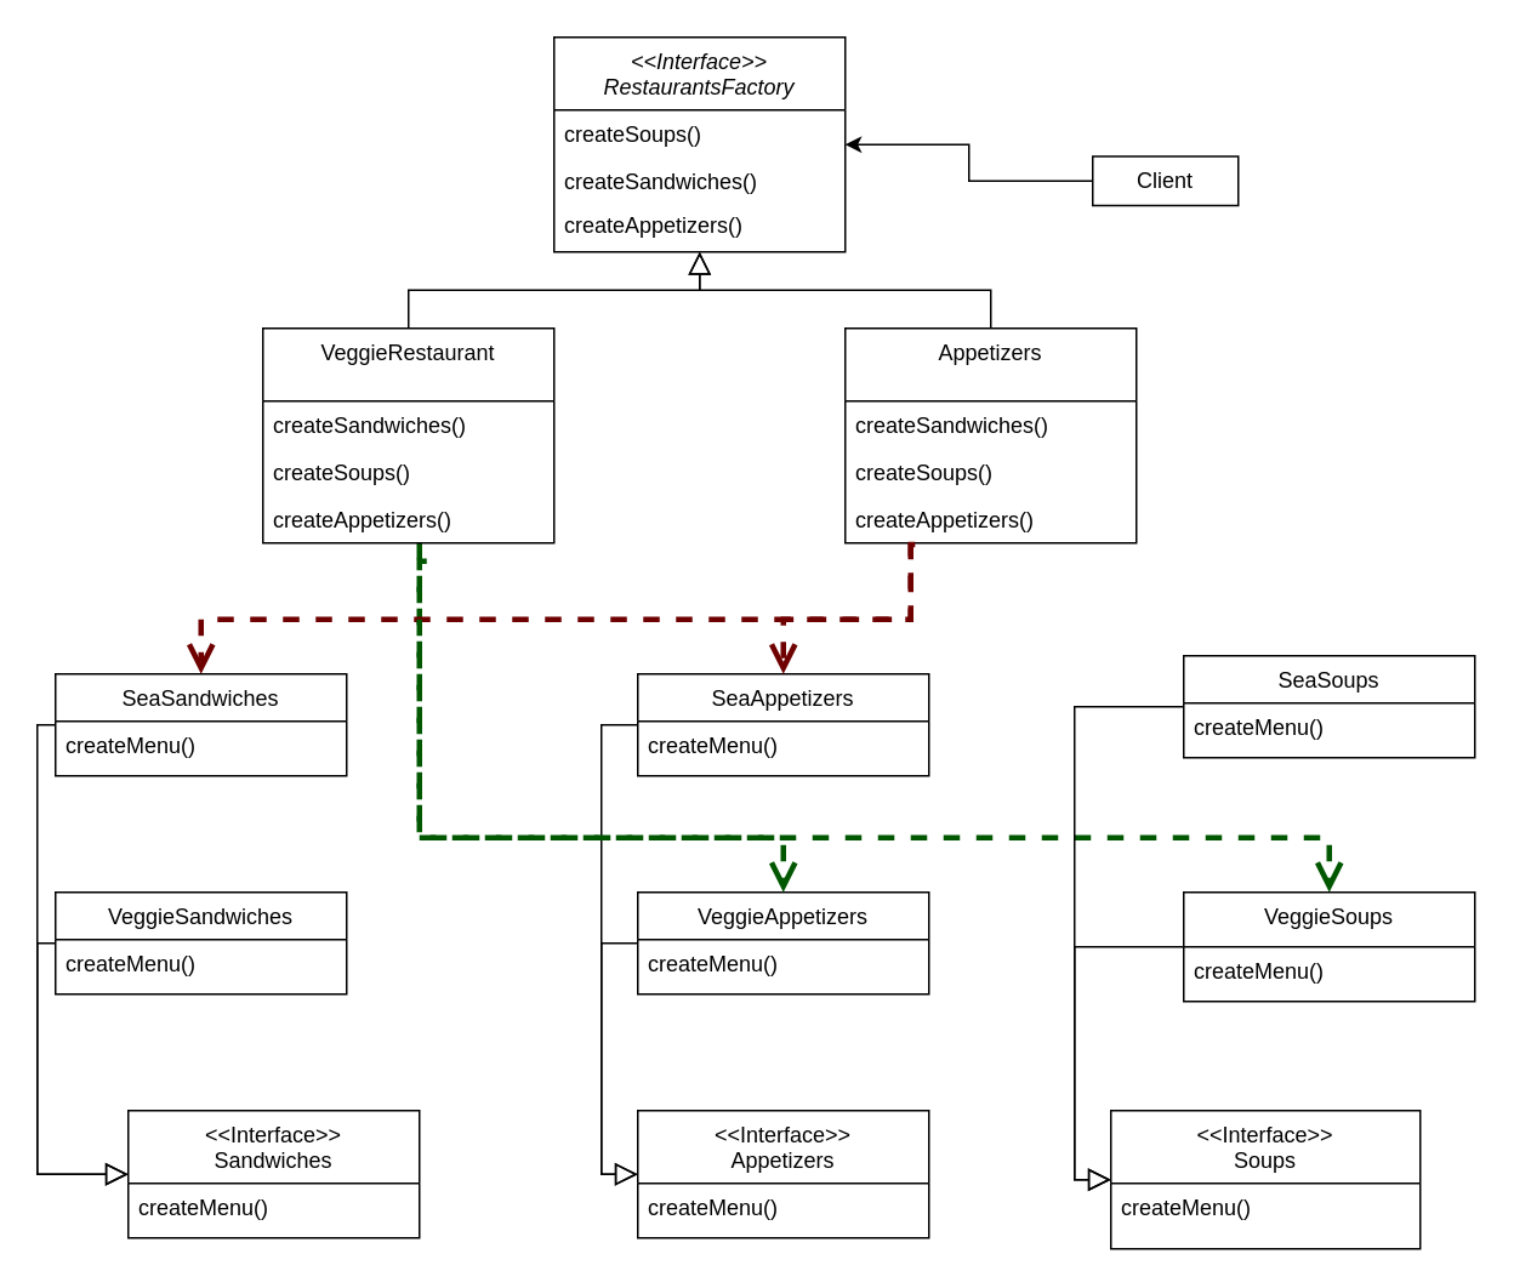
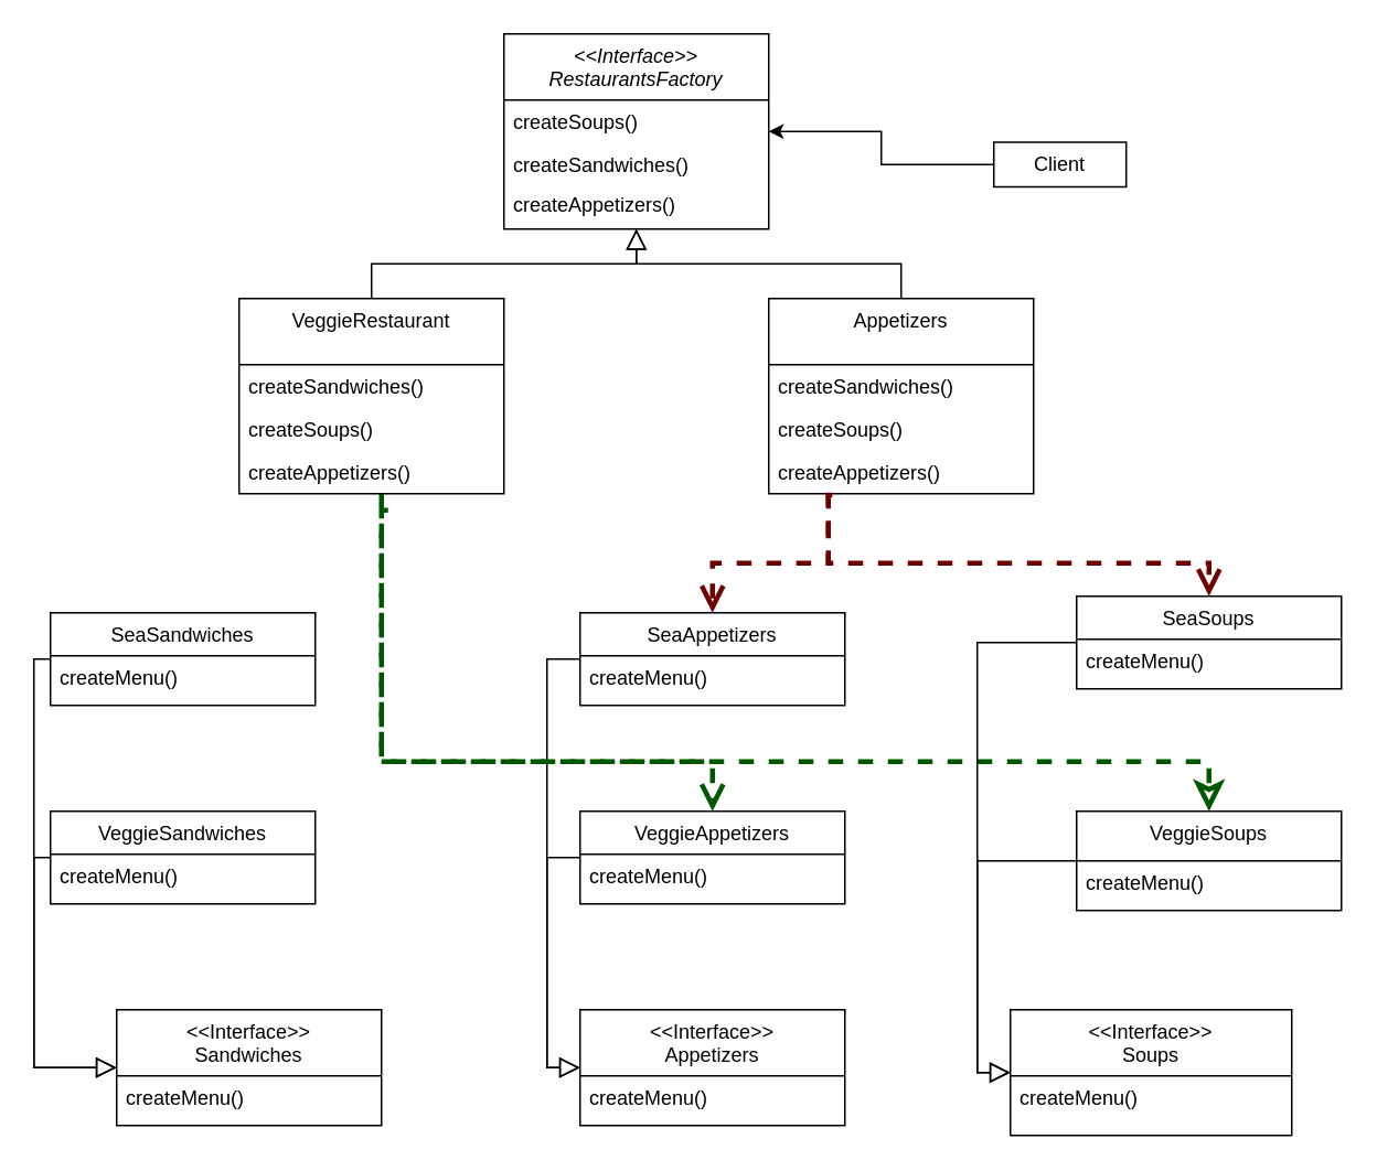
  <mxCell id="0" />
  <mxCell id="1" parent="0" />
  <mxCell id="2" value="&lt;&lt;Interface&gt;&gt;&#10;RestaurantsFactory" style="swimlane;fontStyle=2;align=center;verticalAlign=top;childLayout=stackLayout;horizontal=1;startSize=40;horizontalStack=0;resizeParent=1;resizeLast=0;collapsible=1;marginBottom=0;rounded=0;shadow=0;strokeWidth=1;" parent="1" vertex="1"><mxGeometry x="304" y="20" width="160" height="118" as="geometry"><mxRectangle x="230" y="140" width="160" height="26" as="alternateBounds" /></mxGeometry></mxCell>
  <mxCell id="3" value="createSoups()" style="text;align=left;verticalAlign=top;spacingLeft=4;spacingRight=4;overflow=hidden;rotatable=0;points=[[0,0.5],[1,0.5]];portConstraint=eastwest;rounded=0;shadow=0;html=0;" parent="2" vertex="1"><mxGeometry y="40" width="160" height="26" as="geometry" /></mxCell>
  <mxCell id="4" value="createSandwiches()" style="text;align=left;verticalAlign=top;spacingLeft=4;spacingRight=4;overflow=hidden;rotatable=0;points=[[0,0.5],[1,0.5]];portConstraint=eastwest;rounded=0;shadow=0;html=0;" vertex="1" parent="2"><mxGeometry y="66" width="160" height="24" as="geometry" /></mxCell>
  <mxCell id="5" value="createAppetizers()" style="text;align=left;verticalAlign=top;spacingLeft=4;spacingRight=4;overflow=hidden;rotatable=0;points=[[0,0.5],[1,0.5]];portConstraint=eastwest;rounded=0;shadow=0;html=0;" parent="2" vertex="1"><mxGeometry y="90" width="160" height="26" as="geometry" /></mxCell>
  <mxCell id="6" value="&lt;&lt;Interface&gt;&gt;&#10;Sandwiches" style="swimlane;fontStyle=0;align=center;verticalAlign=top;childLayout=stackLayout;horizontal=1;startSize=40;horizontalStack=0;resizeParent=1;resizeLast=0;collapsible=1;marginBottom=0;rounded=0;shadow=0;strokeWidth=1;" parent="1" vertex="1"><mxGeometry x="70" y="610" width="160" height="70" as="geometry"><mxRectangle x="130" y="380" width="160" height="26" as="alternateBounds" /></mxGeometry></mxCell>
  <mxCell id="7" value="createMenu()" style="text;align=left;verticalAlign=top;spacingLeft=4;spacingRight=4;overflow=hidden;rotatable=0;points=[[0,0.5],[1,0.5]];portConstraint=eastwest;rounded=0;shadow=0;html=0;" parent="6" vertex="1"><mxGeometry y="40" width="160" height="26" as="geometry" /></mxCell>
  <mxCell id="8" value="&lt;&lt;Interface&gt;&gt;&#10;Soups" style="swimlane;fontStyle=0;align=center;verticalAlign=top;childLayout=stackLayout;horizontal=1;startSize=40;horizontalStack=0;resizeParent=1;resizeLast=0;collapsible=1;marginBottom=0;rounded=0;shadow=0;strokeWidth=1;" parent="1" vertex="1"><mxGeometry x="610" y="610" width="170" height="76" as="geometry"><mxRectangle x="550" y="140" width="160" height="26" as="alternateBounds" /></mxGeometry></mxCell>
  <mxCell id="9" value="createMenu()" style="text;align=left;verticalAlign=top;spacingLeft=4;spacingRight=4;overflow=hidden;rotatable=0;points=[[0,0.5],[1,0.5]];portConstraint=eastwest;" parent="8" vertex="1"><mxGeometry y="40" width="170" height="26" as="geometry" /></mxCell>
  <mxCell id="10" style="edgeStyle=orthogonalEdgeStyle;rounded=0;orthogonalLoop=1;jettySize=auto;html=1;endArrow=block;endFill=0;endSize=10;" parent="1" source="12" target="2" edge="1"><mxGeometry relative="1" as="geometry" /></mxCell>
- <mxCell id="11" style="edgeStyle=orthogonalEdgeStyle;rounded=0;orthogonalLoop=1;jettySize=auto;html=1;entryX=0.5;entryY=0;entryDx=0;entryDy=0;endSize=10;endArrow=open;endFill=0;dashed=1;fillColor=#008a00;strokeColor=#005700;strokeWidth=3;" parent="1" source="12" target="27" edge="1"><mxGeometry relative="1" as="geometry"><Array as="points"><mxPoint x="230" y="460" /><mxPoint x="730" y="460" /></Array></mxGeometry></mxCell>
+ <mxCell id="11" style="edgeStyle=orthogonalEdgeStyle;rounded=0;orthogonalLoop=1;jettySize=auto;html=1;entryX=0.5;entryY=0;entryDx=0;entryDy=0;endSize=10;endArrow=classic;endFill=0;dashed=1;fillColor=#008a00;strokeColor=#005700;strokeWidth=3;" parent="1" source="12" target="27" edge="1"><mxGeometry relative="1" as="geometry"><Array as="points"><mxPoint x="230" y="460" /><mxPoint x="730" y="460" /></Array></mxGeometry></mxCell>
  <mxCell id="12" value="VeggieRestaurant" style="swimlane;fontStyle=0;align=center;verticalAlign=top;childLayout=stackLayout;horizontal=1;startSize=40;horizontalStack=0;resizeParent=1;resizeLast=0;collapsible=1;marginBottom=0;rounded=0;shadow=0;strokeWidth=1;" parent="1" vertex="1"><mxGeometry x="144" y="180" width="160" height="118" as="geometry"><mxRectangle x="230" y="140" width="160" height="26" as="alternateBounds" /></mxGeometry></mxCell>
  <mxCell id="13" value="createSandwiches()" style="text;align=left;verticalAlign=top;spacingLeft=4;spacingRight=4;overflow=hidden;rotatable=0;points=[[0,0.5],[1,0.5]];portConstraint=eastwest;rounded=0;shadow=0;html=0;" parent="12" vertex="1"><mxGeometry y="40" width="160" height="26" as="geometry" /></mxCell>
  <mxCell id="14" value="createSoups()" style="text;align=left;verticalAlign=top;spacingLeft=4;spacingRight=4;overflow=hidden;rotatable=0;points=[[0,0.5],[1,0.5]];portConstraint=eastwest;rounded=0;shadow=0;html=0;" vertex="1" parent="12"><mxGeometry y="66" width="160" height="26" as="geometry" /></mxCell>
  <mxCell id="15" value="createAppetizers()" style="text;align=left;verticalAlign=top;spacingLeft=4;spacingRight=4;overflow=hidden;rotatable=0;points=[[0,0.5],[1,0.5]];portConstraint=eastwest;rounded=0;shadow=0;html=0;" parent="12" vertex="1"><mxGeometry y="92" width="160" height="26" as="geometry" /></mxCell>
  <mxCell id="16" style="edgeStyle=orthogonalEdgeStyle;rounded=0;orthogonalLoop=1;jettySize=auto;html=1;endArrow=block;endFill=0;endSize=10;" parent="1" source="19" target="2" edge="1"><mxGeometry relative="1" as="geometry" /></mxCell>
- <mxCell id="18" style="edgeStyle=orthogonalEdgeStyle;rounded=0;orthogonalLoop=1;jettySize=auto;html=1;entryX=0.5;entryY=0;entryDx=0;entryDy=0;endArrow=open;endFill=0;strokeWidth=3;endSize=10;dashed=1;fillColor=#a20025;strokeColor=#6F0000;" parent="1" source="19" target="35" edge="1"><mxGeometry relative="1" as="geometry"><Array as="points"><mxPoint x="500" y="340" /><mxPoint x="110" y="340" /></Array></mxGeometry></mxCell>
+ <mxCell id="17" style="edgeStyle=orthogonalEdgeStyle;rounded=0;orthogonalLoop=1;jettySize=auto;html=1;entryX=0.5;entryY=0;entryDx=0;entryDy=0;endArrow=open;endFill=0;strokeWidth=3;endSize=10;dashed=1;fillColor=#a20025;strokeColor=#6F0000;" parent="1" source="19" target="24" edge="1"><mxGeometry relative="1" as="geometry"><Array as="points"><mxPoint x="500" y="340" /><mxPoint x="730" y="340" /></Array></mxGeometry></mxCell>
  <mxCell id="19" value="Appetizers" style="swimlane;fontStyle=0;align=center;verticalAlign=top;childLayout=stackLayout;horizontal=1;startSize=40;horizontalStack=0;resizeParent=1;resizeLast=0;collapsible=1;marginBottom=0;rounded=0;shadow=0;strokeWidth=1;" parent="1" vertex="1"><mxGeometry x="464" y="180" width="160" height="118" as="geometry"><mxRectangle x="230" y="140" width="160" height="26" as="alternateBounds" /></mxGeometry></mxCell>
  <mxCell id="20" value="createSandwiches()" style="text;align=left;verticalAlign=top;spacingLeft=4;spacingRight=4;overflow=hidden;rotatable=0;points=[[0,0.5],[1,0.5]];portConstraint=eastwest;rounded=0;shadow=0;html=0;" parent="19" vertex="1"><mxGeometry y="40" width="160" height="26" as="geometry" /></mxCell>
  <mxCell id="21" value="createSoups()" style="text;align=left;verticalAlign=top;spacingLeft=4;spacingRight=4;overflow=hidden;rotatable=0;points=[[0,0.5],[1,0.5]];portConstraint=eastwest;rounded=0;shadow=0;html=0;" parent="19" vertex="1"><mxGeometry y="66" width="160" height="26" as="geometry" /></mxCell>
  <mxCell id="22" value="createAppetizers()" style="text;align=left;verticalAlign=top;spacingLeft=4;spacingRight=4;overflow=hidden;rotatable=0;points=[[0,0.5],[1,0.5]];portConstraint=eastwest;rounded=0;shadow=0;html=0;" vertex="1" parent="19"><mxGeometry y="92" width="160" height="26" as="geometry" /></mxCell>
  <mxCell id="23" style="edgeStyle=orthogonalEdgeStyle;rounded=0;orthogonalLoop=1;jettySize=auto;html=1;entryX=0;entryY=0.5;entryDx=0;entryDy=0;endArrow=block;endFill=0;endSize=10;" edge="1" parent="1" source="24" target="8"><mxGeometry relative="1" as="geometry"><Array as="points"><mxPoint x="590" y="388" /><mxPoint x="590" y="648" /></Array></mxGeometry></mxCell>
  <mxCell id="24" value="SeaSoups" style="swimlane;fontStyle=0;align=center;verticalAlign=top;childLayout=stackLayout;horizontal=1;startSize=26;horizontalStack=0;resizeParent=1;resizeLast=0;collapsible=1;marginBottom=0;rounded=0;shadow=0;strokeWidth=1;" parent="1" vertex="1"><mxGeometry x="650" y="360" width="160" height="56" as="geometry"><mxRectangle x="550" y="140" width="160" height="26" as="alternateBounds" /></mxGeometry></mxCell>
  <mxCell id="25" value="createMenu()" style="text;align=left;verticalAlign=top;spacingLeft=4;spacingRight=4;overflow=hidden;rotatable=0;points=[[0,0.5],[1,0.5]];portConstraint=eastwest;" parent="24" vertex="1"><mxGeometry y="26" width="160" height="26" as="geometry" /></mxCell>
  <mxCell id="26" style="edgeStyle=orthogonalEdgeStyle;rounded=0;orthogonalLoop=1;jettySize=auto;html=1;entryX=0;entryY=0.5;entryDx=0;entryDy=0;endArrow=block;endFill=0;endSize=10;" edge="1" parent="1" source="27" target="8"><mxGeometry relative="1" as="geometry"><Array as="points"><mxPoint x="590" y="520" /><mxPoint x="590" y="648" /></Array></mxGeometry></mxCell>
  <mxCell id="27" value="VeggieSoups" style="swimlane;fontStyle=0;align=center;verticalAlign=top;childLayout=stackLayout;horizontal=1;startSize=30;horizontalStack=0;resizeParent=1;resizeLast=0;collapsible=1;marginBottom=0;rounded=0;shadow=0;strokeWidth=1;" parent="1" vertex="1"><mxGeometry x="650" y="490" width="160" height="60" as="geometry"><mxRectangle x="550" y="140" width="160" height="26" as="alternateBounds" /></mxGeometry></mxCell>
  <mxCell id="28" value="createMenu()" style="text;align=left;verticalAlign=top;spacingLeft=4;spacingRight=4;overflow=hidden;rotatable=0;points=[[0,0.5],[1,0.5]];portConstraint=eastwest;" parent="27" vertex="1"><mxGeometry y="30" width="160" height="26" as="geometry" /></mxCell>
  <mxCell id="29" style="edgeStyle=orthogonalEdgeStyle;rounded=0;orthogonalLoop=1;jettySize=auto;html=1;entryX=0;entryY=0.5;entryDx=0;entryDy=0;endArrow=block;endFill=0;endSize=10;" edge="1" parent="1" source="30" target="6"><mxGeometry relative="1" as="geometry"><Array as="points"><mxPoint x="20" y="518" /><mxPoint x="20" y="645" /></Array></mxGeometry></mxCell>
  <mxCell id="30" value="VeggieSandwiches" style="swimlane;fontStyle=0;align=center;verticalAlign=top;childLayout=stackLayout;horizontal=1;startSize=26;horizontalStack=0;resizeParent=1;resizeLast=0;collapsible=1;marginBottom=0;rounded=0;shadow=0;strokeWidth=1;" parent="1" vertex="1"><mxGeometry x="30" y="490" width="160" height="56" as="geometry"><mxRectangle x="550" y="140" width="160" height="26" as="alternateBounds" /></mxGeometry></mxCell>
  <mxCell id="31" value="createMenu()" style="text;align=left;verticalAlign=top;spacingLeft=4;spacingRight=4;overflow=hidden;rotatable=0;points=[[0,0.5],[1,0.5]];portConstraint=eastwest;" parent="30" vertex="1"><mxGeometry y="26" width="160" height="26" as="geometry" /></mxCell>
  <mxCell id="32" value="&lt;&lt;Interface&gt;&gt;&#10;Appetizers" style="swimlane;fontStyle=0;align=center;verticalAlign=top;childLayout=stackLayout;horizontal=1;startSize=40;horizontalStack=0;resizeParent=1;resizeLast=0;collapsible=1;marginBottom=0;rounded=0;shadow=0;strokeWidth=1;" vertex="1" parent="1"><mxGeometry x="350" y="610" width="160" height="70" as="geometry"><mxRectangle x="130" y="380" width="160" height="26" as="alternateBounds" /></mxGeometry></mxCell>
  <mxCell id="33" value="createMenu()" style="text;align=left;verticalAlign=top;spacingLeft=4;spacingRight=4;overflow=hidden;rotatable=0;points=[[0,0.5],[1,0.5]];portConstraint=eastwest;rounded=0;shadow=0;html=0;" vertex="1" parent="32"><mxGeometry y="40" width="160" height="26" as="geometry" /></mxCell>
  <mxCell id="34" style="edgeStyle=orthogonalEdgeStyle;rounded=0;orthogonalLoop=1;jettySize=auto;html=1;entryX=0;entryY=0.5;entryDx=0;entryDy=0;endArrow=block;endFill=0;endSize=10;" edge="1" parent="1" source="35" target="6"><mxGeometry relative="1" as="geometry"><Array as="points"><mxPoint x="20" y="398" /><mxPoint x="20" y="645" /></Array></mxGeometry></mxCell>
  <mxCell id="35" value="SeaSandwiches" style="swimlane;fontStyle=0;align=center;verticalAlign=top;childLayout=stackLayout;horizontal=1;startSize=26;horizontalStack=0;resizeParent=1;resizeLast=0;collapsible=1;marginBottom=0;rounded=0;shadow=0;strokeWidth=1;" parent="1" vertex="1"><mxGeometry x="30" y="370" width="160" height="56" as="geometry"><mxRectangle x="550" y="140" width="160" height="26" as="alternateBounds" /></mxGeometry></mxCell>
  <mxCell id="36" value="createMenu()" style="text;align=left;verticalAlign=top;spacingLeft=4;spacingRight=4;overflow=hidden;rotatable=0;points=[[0,0.5],[1,0.5]];portConstraint=eastwest;" parent="35" vertex="1"><mxGeometry y="26" width="160" height="26" as="geometry" /></mxCell>
  <mxCell id="37" style="edgeStyle=orthogonalEdgeStyle;rounded=0;orthogonalLoop=1;jettySize=auto;html=1;entryX=0;entryY=0.5;entryDx=0;entryDy=0;endArrow=block;endFill=0;endSize=10;" edge="1" parent="1" source="38" target="32"><mxGeometry relative="1" as="geometry"><Array as="points"><mxPoint x="330" y="518" /><mxPoint x="330" y="645" /></Array></mxGeometry></mxCell>
  <mxCell id="38" value="VeggieAppetizers" style="swimlane;fontStyle=0;align=center;verticalAlign=top;childLayout=stackLayout;horizontal=1;startSize=26;horizontalStack=0;resizeParent=1;resizeLast=0;collapsible=1;marginBottom=0;rounded=0;shadow=0;strokeWidth=1;" vertex="1" parent="1"><mxGeometry x="350" y="490" width="160" height="56" as="geometry"><mxRectangle x="550" y="140" width="160" height="26" as="alternateBounds" /></mxGeometry></mxCell>
  <mxCell id="39" value="createMenu()" style="text;align=left;verticalAlign=top;spacingLeft=4;spacingRight=4;overflow=hidden;rotatable=0;points=[[0,0.5],[1,0.5]];portConstraint=eastwest;" vertex="1" parent="38"><mxGeometry y="26" width="160" height="26" as="geometry" /></mxCell>
  <mxCell id="40" style="edgeStyle=orthogonalEdgeStyle;rounded=0;orthogonalLoop=1;jettySize=auto;html=1;entryX=0;entryY=0.5;entryDx=0;entryDy=0;endArrow=block;endFill=0;endSize=10;" edge="1" parent="1" source="41" target="32"><mxGeometry relative="1" as="geometry"><Array as="points"><mxPoint x="330" y="398" /><mxPoint x="330" y="645" /></Array></mxGeometry></mxCell>
  <mxCell id="41" value="SeaAppetizers" style="swimlane;fontStyle=0;align=center;verticalAlign=top;childLayout=stackLayout;horizontal=1;startSize=26;horizontalStack=0;resizeParent=1;resizeLast=0;collapsible=1;marginBottom=0;rounded=0;shadow=0;strokeWidth=1;" vertex="1" parent="1"><mxGeometry x="350" y="370" width="160" height="56" as="geometry"><mxRectangle x="550" y="140" width="160" height="26" as="alternateBounds" /></mxGeometry></mxCell>
  <mxCell id="42" value="createMenu()" style="text;align=left;verticalAlign=top;spacingLeft=4;spacingRight=4;overflow=hidden;rotatable=0;points=[[0,0.5],[1,0.5]];portConstraint=eastwest;" vertex="1" parent="41"><mxGeometry y="26" width="160" height="26" as="geometry" /></mxCell>
  <mxCell id="43" style="edgeStyle=orthogonalEdgeStyle;rounded=0;orthogonalLoop=1;jettySize=auto;html=1;entryX=0.5;entryY=0;entryDx=0;entryDy=0;endSize=10;endArrow=open;endFill=0;dashed=1;fillColor=#008a00;strokeColor=#005700;strokeWidth=3;" edge="1" parent="1" target="38"><mxGeometry relative="1" as="geometry"><Array as="points"><mxPoint x="230" y="308" /><mxPoint x="230" y="460" /><mxPoint x="430" y="460" /></Array><mxPoint x="234" y="308" as="sourcePoint" /><mxPoint x="740" y="500" as="targetPoint" /></mxGeometry></mxCell>
  <mxCell id="44" style="edgeStyle=orthogonalEdgeStyle;rounded=0;orthogonalLoop=1;jettySize=auto;html=1;entryX=0.5;entryY=0;entryDx=0;entryDy=0;endArrow=open;endFill=0;strokeWidth=3;endSize=10;dashed=1;fillColor=#a20025;strokeColor=#6F0000;exitX=0.24;exitY=1.032;exitDx=0;exitDy=0;exitPerimeter=0;" edge="1" parent="1" source="22" target="41"><mxGeometry relative="1" as="geometry"><Array as="points"><mxPoint x="500" y="299" /><mxPoint x="500" y="340" /><mxPoint x="430" y="340" /></Array><mxPoint x="510" y="308" as="sourcePoint" /><mxPoint x="740" y="370" as="targetPoint" /></mxGeometry></mxCell>
  <mxCell id="45" style="edgeStyle=orthogonalEdgeStyle;rounded=0;orthogonalLoop=1;jettySize=auto;html=1;" edge="1" parent="1" source="46" target="2"><mxGeometry relative="1" as="geometry" /></mxCell>
  <mxCell id="46" value="Client" style="rounded=0;whiteSpace=wrap;html=1;" vertex="1" parent="1"><mxGeometry x="600" y="85.5" width="80" height="27" as="geometry" /></mxCell>
